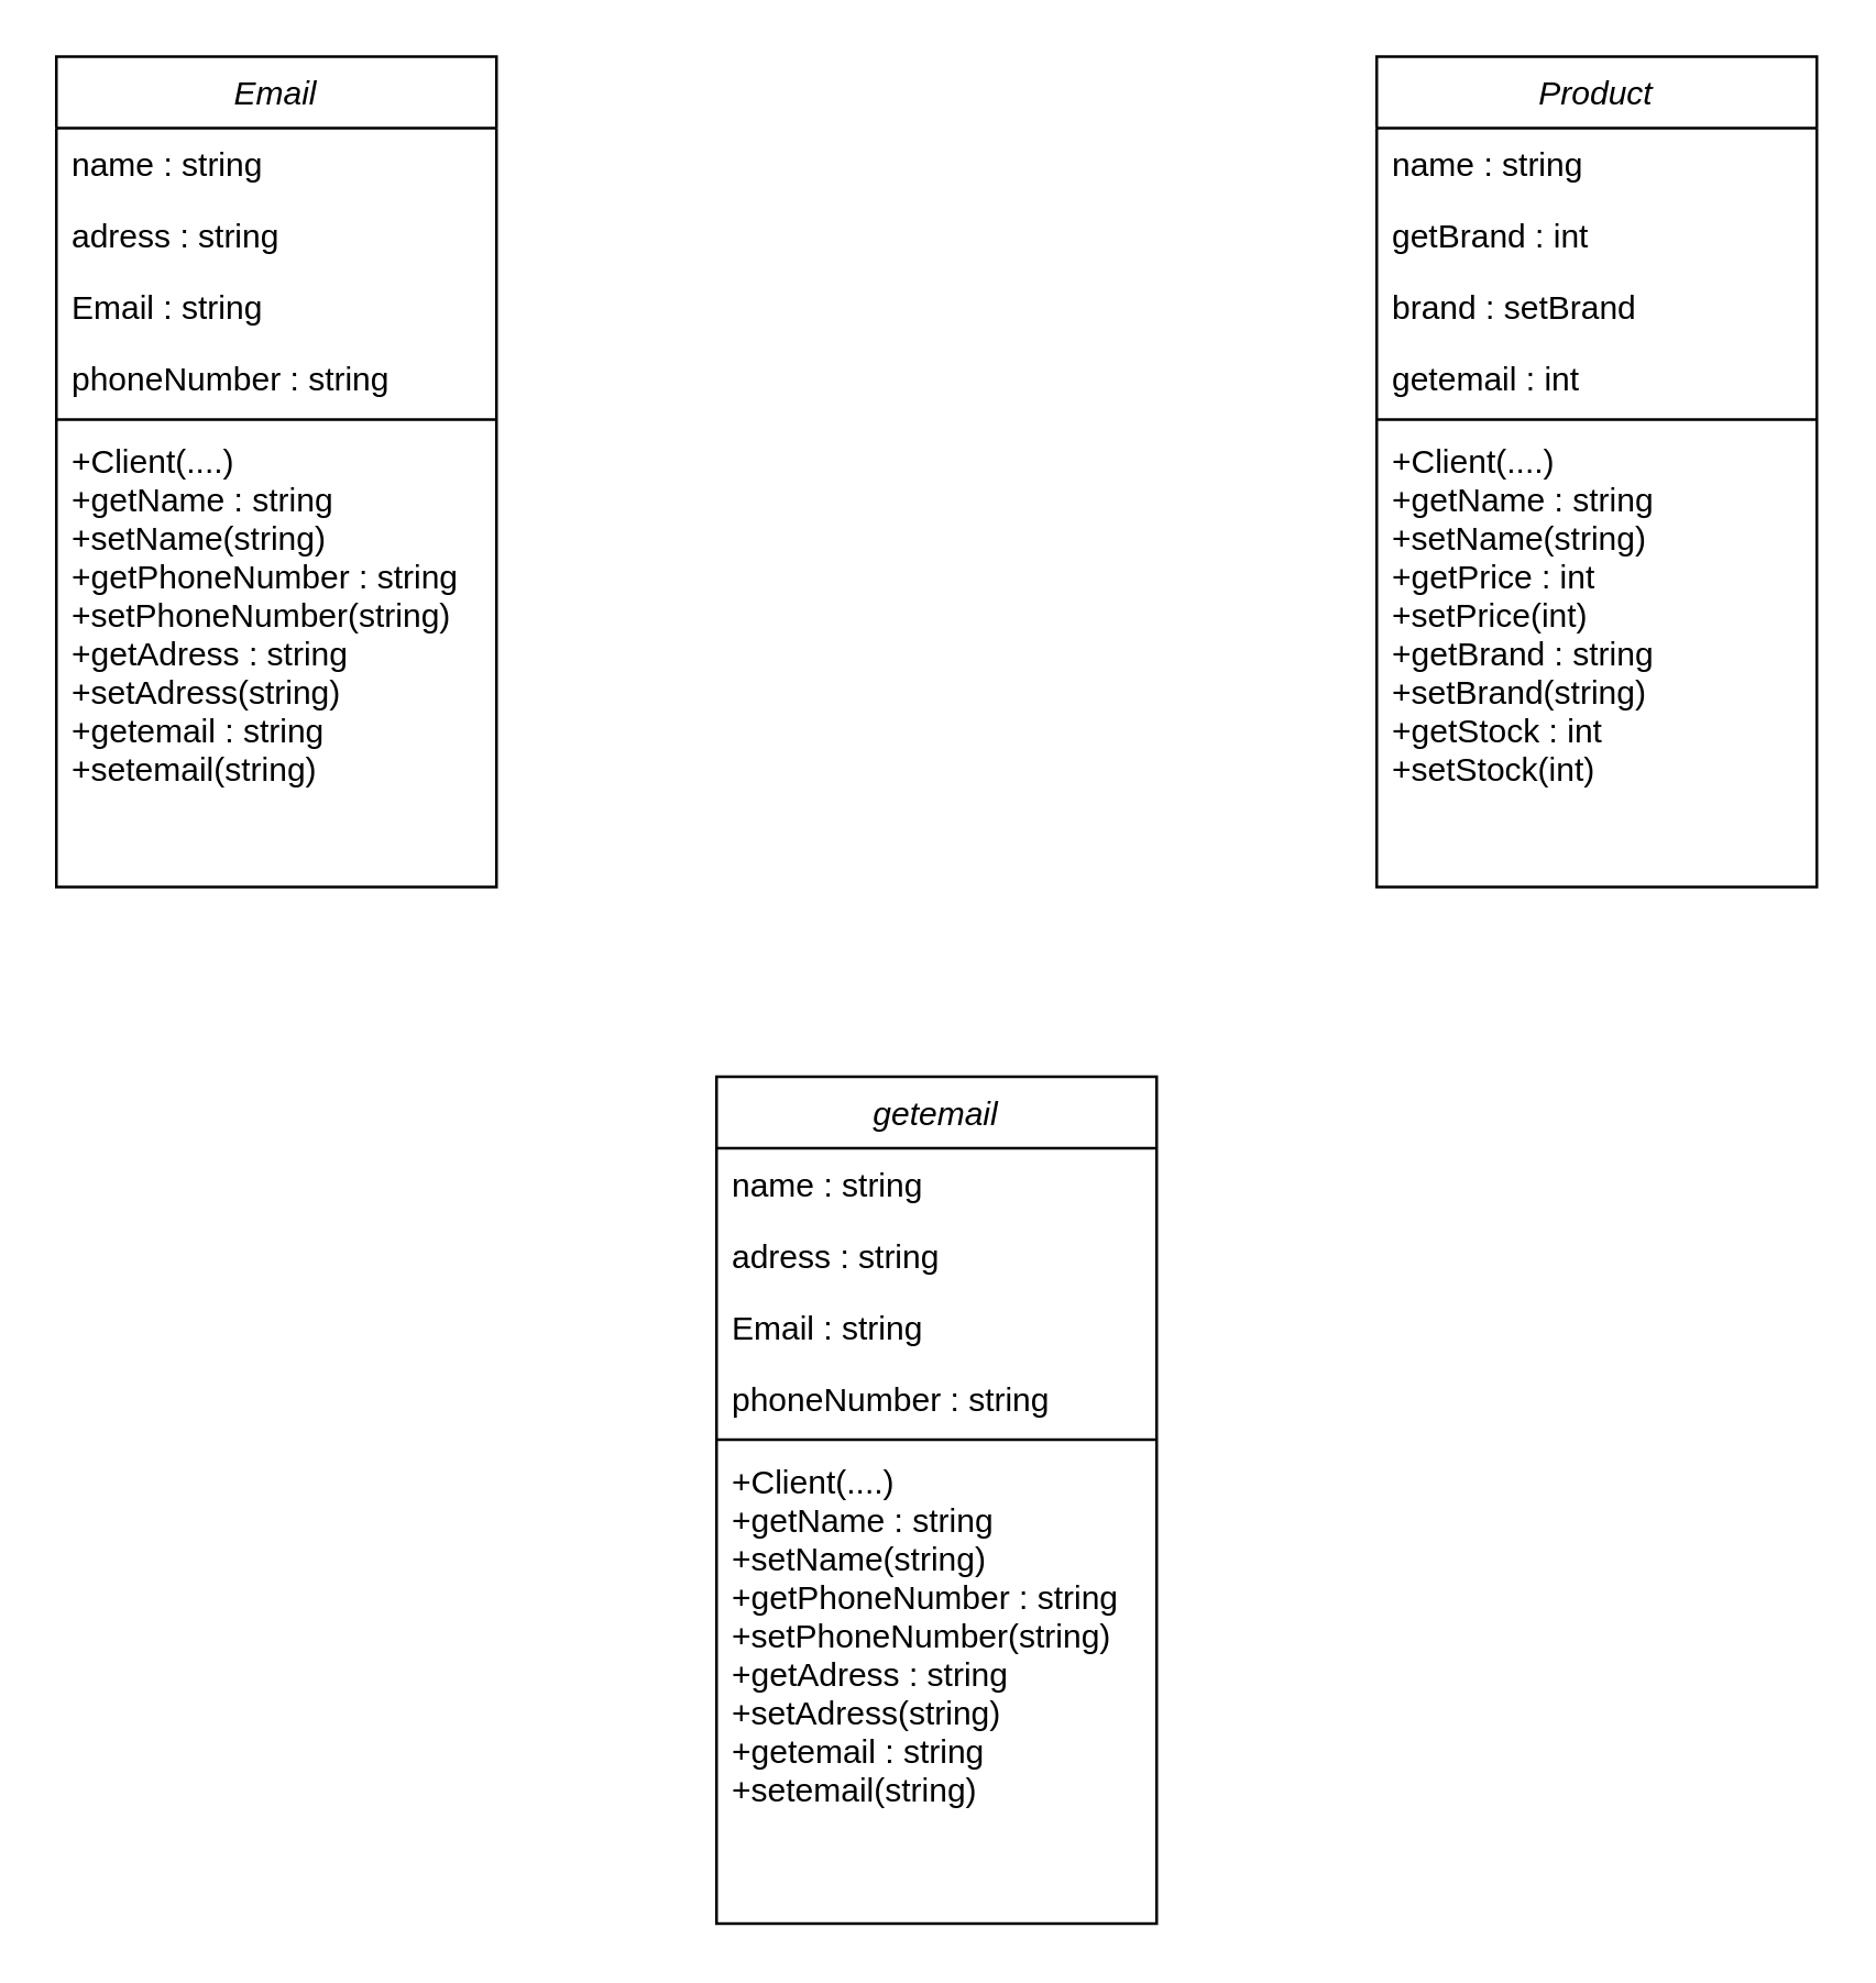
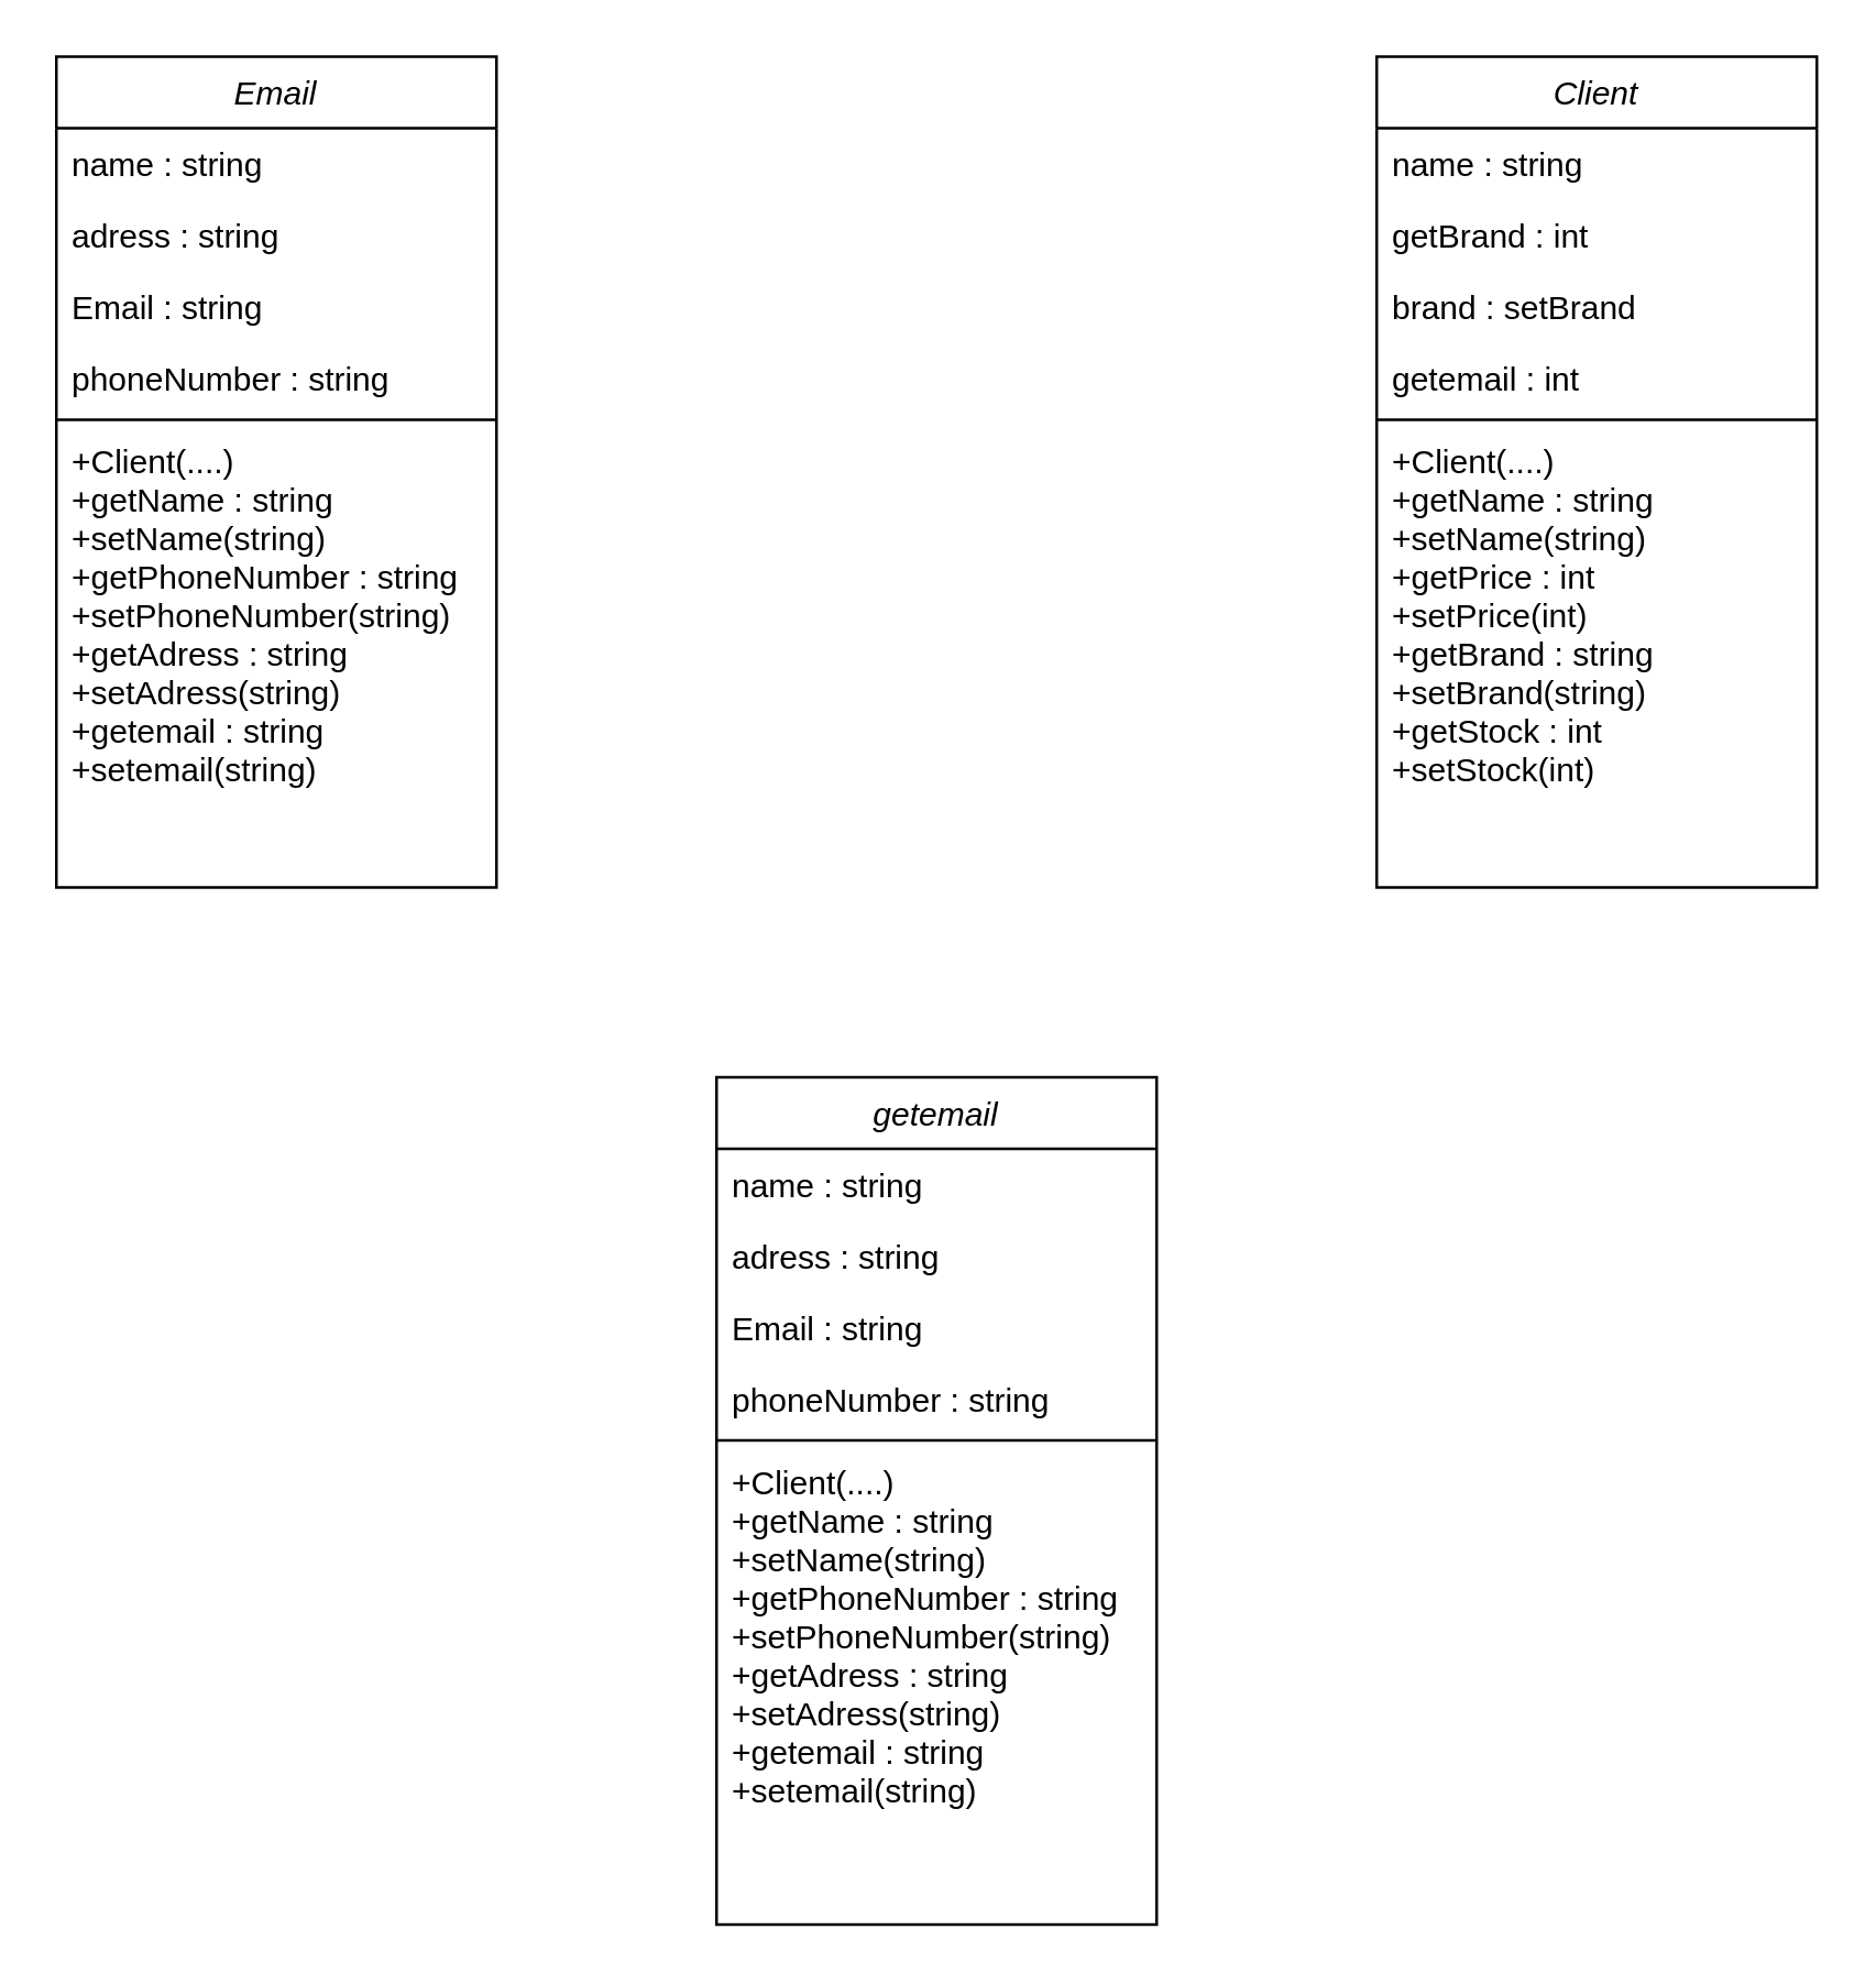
  <mxCell id="0" />
  <mxCell id="1" parent="0" />
  <mxCell id="2" value="Email" style="swimlane;fontStyle=2;align=center;verticalAlign=top;childLayout=stackLayout;horizontal=1;startSize=26;horizontalStack=0;resizeParent=1;resizeLast=0;collapsible=1;marginBottom=0;rounded=0;shadow=0;strokeWidth=1;" parent="1" vertex="1"><mxGeometry x="20" y="20" width="160" height="302" as="geometry"><mxRectangle x="210" y="120" width="160" height="26" as="alternateBounds" /></mxGeometry></mxCell>
  <mxCell id="3" value="name : string" style="text;align=left;verticalAlign=top;spacingLeft=4;spacingRight=4;overflow=hidden;rotatable=0;points=[[0,0.5],[1,0.5]];portConstraint=eastwest;" parent="2" vertex="1"><mxGeometry y="26" width="160" height="26" as="geometry" /></mxCell>
  <mxCell id="4" value="adress : string" style="text;align=left;verticalAlign=top;spacingLeft=4;spacingRight=4;overflow=hidden;rotatable=0;points=[[0,0.5],[1,0.5]];portConstraint=eastwest;rounded=0;shadow=0;html=0;" parent="2" vertex="1"><mxGeometry y="52" width="160" height="26" as="geometry" /></mxCell>
  <mxCell id="5" value="Email : string" style="text;align=left;verticalAlign=top;spacingLeft=4;spacingRight=4;overflow=hidden;rotatable=0;points=[[0,0.5],[1,0.5]];portConstraint=eastwest;rounded=0;shadow=0;html=0;" parent="2" vertex="1"><mxGeometry y="78" width="160" height="26" as="geometry" /></mxCell>
  <mxCell id="6" value="phoneNumber : string " style="text;align=left;verticalAlign=top;spacingLeft=4;spacingRight=4;overflow=hidden;rotatable=0;points=[[0,0.5],[1,0.5]];portConstraint=eastwest;rounded=0;shadow=0;html=0;" vertex="1" parent="2"><mxGeometry y="104" width="160" height="26" as="geometry" /></mxCell>
  <mxCell id="7" value="" style="line;html=1;strokeWidth=1;align=left;verticalAlign=middle;spacingTop=-1;spacingLeft=3;spacingRight=3;rotatable=0;labelPosition=right;points=[];portConstraint=eastwest;" parent="2" vertex="1"><mxGeometry y="130" width="160" height="4" as="geometry" /></mxCell>
  <mxCell id="8" value="+Client(....)&#10;+getName : string&#10;+setName(string)&#10;+getPhoneNumber : string&#10;+setPhoneNumber(string)&#10;+getAdress : string&#10;+setAdress(string)&#10;+getemail : string&#10;+setemail(string)" style="text;align=left;verticalAlign=top;spacingLeft=4;spacingRight=4;overflow=hidden;rotatable=0;points=[[0,0.5],[1,0.5]];portConstraint=eastwest;" parent="2" vertex="1"><mxGeometry y="134" width="160" height="168" as="geometry" /></mxCell>
- <mxCell id="9" value="Product" style="swimlane;fontStyle=2;align=center;verticalAlign=top;childLayout=stackLayout;horizontal=1;startSize=26;horizontalStack=0;resizeParent=1;resizeLast=0;collapsible=1;marginBottom=0;rounded=0;shadow=0;strokeWidth=1;" vertex="1" parent="1"><mxGeometry x="500" y="20" width="160" height="302" as="geometry"><mxRectangle x="210" y="120" width="160" height="26" as="alternateBounds" /></mxGeometry></mxCell>
+ <mxCell id="9" value="Client" style="swimlane;fontStyle=2;align=center;verticalAlign=top;childLayout=stackLayout;horizontal=1;startSize=26;horizontalStack=0;resizeParent=1;resizeLast=0;collapsible=1;marginBottom=0;rounded=0;shadow=0;strokeWidth=1;" vertex="1" parent="1"><mxGeometry x="500" y="20" width="160" height="302" as="geometry"><mxRectangle x="210" y="120" width="160" height="26" as="alternateBounds" /></mxGeometry></mxCell>
  <mxCell id="10" value="name : string" style="text;align=left;verticalAlign=top;spacingLeft=4;spacingRight=4;overflow=hidden;rotatable=0;points=[[0,0.5],[1,0.5]];portConstraint=eastwest;" vertex="1" parent="9"><mxGeometry y="26" width="160" height="26" as="geometry" /></mxCell>
  <mxCell id="11" value="getBrand : int" style="text;align=left;verticalAlign=top;spacingLeft=4;spacingRight=4;overflow=hidden;rotatable=0;points=[[0,0.5],[1,0.5]];portConstraint=eastwest;rounded=0;shadow=0;html=0;" vertex="1" parent="9"><mxGeometry y="52" width="160" height="26" as="geometry" /></mxCell>
  <mxCell id="12" value="brand : setBrand" style="text;align=left;verticalAlign=top;spacingLeft=4;spacingRight=4;overflow=hidden;rotatable=0;points=[[0,0.5],[1,0.5]];portConstraint=eastwest;rounded=0;shadow=0;html=0;" vertex="1" parent="9"><mxGeometry y="78" width="160" height="26" as="geometry" /></mxCell>
  <mxCell id="13" value="getemail : int&#10;" style="text;align=left;verticalAlign=top;spacingLeft=4;spacingRight=4;overflow=hidden;rotatable=0;points=[[0,0.5],[1,0.5]];portConstraint=eastwest;rounded=0;shadow=0;html=0;" vertex="1" parent="9"><mxGeometry y="104" width="160" height="26" as="geometry" /></mxCell>
  <mxCell id="14" value="" style="line;html=1;strokeWidth=1;align=left;verticalAlign=middle;spacingTop=-1;spacingLeft=3;spacingRight=3;rotatable=0;labelPosition=right;points=[];portConstraint=eastwest;" vertex="1" parent="9"><mxGeometry y="130" width="160" height="4" as="geometry" /></mxCell>
  <mxCell id="15" value="+Client(....)&#10;+getName : string&#10;+setName(string)&#10;+getPrice : int&#10;+setPrice(int)&#10;+getBrand : string&#10;+setBrand(string)&#10;+getStock : int&#10;+setStock(int)" style="text;align=left;verticalAlign=top;spacingLeft=4;spacingRight=4;overflow=hidden;rotatable=0;points=[[0,0.5],[1,0.5]];portConstraint=eastwest;" vertex="1" parent="9"><mxGeometry y="134" width="160" height="168" as="geometry" /></mxCell>
  <mxCell id="16" value="getemail" style="swimlane;fontStyle=2;align=center;verticalAlign=top;childLayout=stackLayout;horizontal=1;startSize=26;horizontalStack=0;resizeParent=1;resizeLast=0;collapsible=1;marginBottom=0;rounded=0;shadow=0;strokeWidth=1;" vertex="1" parent="1"><mxGeometry x="260" y="391" width="160" height="308" as="geometry"><mxRectangle x="210" y="120" width="160" height="26" as="alternateBounds" /></mxGeometry></mxCell>
  <mxCell id="17" value="name : string" style="text;align=left;verticalAlign=top;spacingLeft=4;spacingRight=4;overflow=hidden;rotatable=0;points=[[0,0.5],[1,0.5]];portConstraint=eastwest;" vertex="1" parent="16"><mxGeometry y="26" width="160" height="26" as="geometry" /></mxCell>
  <mxCell id="18" value="adress : string" style="text;align=left;verticalAlign=top;spacingLeft=4;spacingRight=4;overflow=hidden;rotatable=0;points=[[0,0.5],[1,0.5]];portConstraint=eastwest;rounded=0;shadow=0;html=0;" vertex="1" parent="16"><mxGeometry y="52" width="160" height="26" as="geometry" /></mxCell>
  <mxCell id="19" value="Email : string" style="text;align=left;verticalAlign=top;spacingLeft=4;spacingRight=4;overflow=hidden;rotatable=0;points=[[0,0.5],[1,0.5]];portConstraint=eastwest;rounded=0;shadow=0;html=0;" vertex="1" parent="16"><mxGeometry y="78" width="160" height="26" as="geometry" /></mxCell>
  <mxCell id="20" value="phoneNumber : string " style="text;align=left;verticalAlign=top;spacingLeft=4;spacingRight=4;overflow=hidden;rotatable=0;points=[[0,0.5],[1,0.5]];portConstraint=eastwest;rounded=0;shadow=0;html=0;" vertex="1" parent="16"><mxGeometry y="104" width="160" height="26" as="geometry" /></mxCell>
  <mxCell id="21" value="" style="line;html=1;strokeWidth=1;align=left;verticalAlign=middle;spacingTop=-1;spacingLeft=3;spacingRight=3;rotatable=0;labelPosition=right;points=[];portConstraint=eastwest;" vertex="1" parent="16"><mxGeometry y="130" width="160" height="4" as="geometry" /></mxCell>
  <mxCell id="22" value="+Client(....)&#10;+getName : string&#10;+setName(string)&#10;+getPhoneNumber : string&#10;+setPhoneNumber(string)&#10;+getAdress : string&#10;+setAdress(string)&#10;+getemail : string&#10;+setemail(string)" style="text;align=left;verticalAlign=top;spacingLeft=4;spacingRight=4;overflow=hidden;rotatable=0;points=[[0,0.5],[1,0.5]];portConstraint=eastwest;" vertex="1" parent="16"><mxGeometry y="134" width="160" height="168" as="geometry" /></mxCell>
